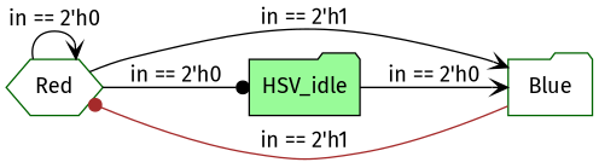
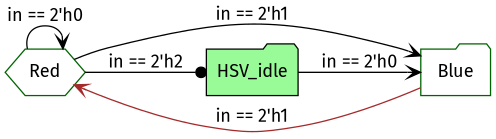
  digraph {
    fontname="Fira Sans"
    rankdir=LR
    node [color=darkgreen fillcolor=white fontname="Fira Sans" shape=folder style=filled]
    edge [arrowhead=vee color=black fontname="Fira Sans"]
    n1 [label=Red shape=hexagon]
    n2 [label=Blue]
    n3 [color=black fillcolor=palegreen label=HSV_idle]
    n1 -> n1 [label="in == 2'h0"]
    n1 -> n2 [label="in == 2'h1"]
-   n1 -> n3 [arrowhead=dot label="in == 2'h0"]
-   n2 -> n1 [arrowhead=dot color=brown label="in == 2'h1"]
+   n1 -> n3 [arrowhead=dot label="in == 2'h2"]
+   n2 -> n1 [color=brown label="in == 2'h1"]
    n3 -> n2 [label="in == 2'h0"]
  }
